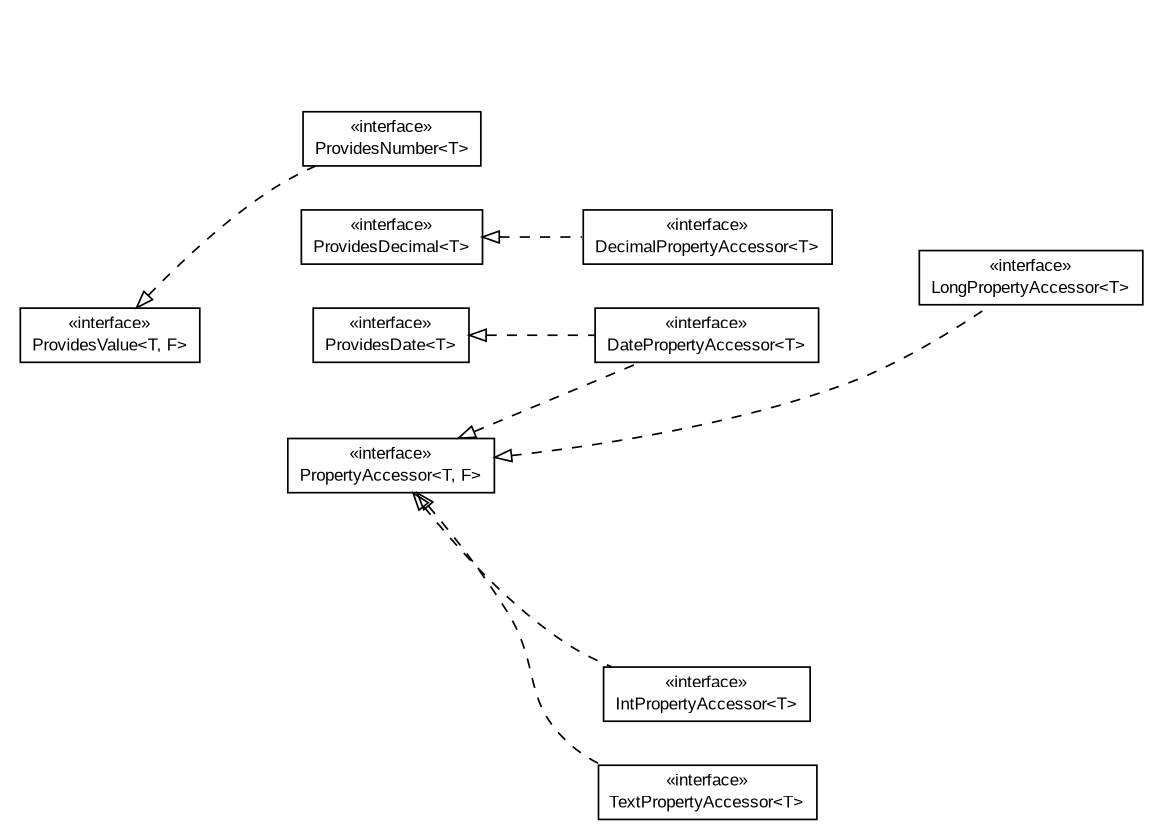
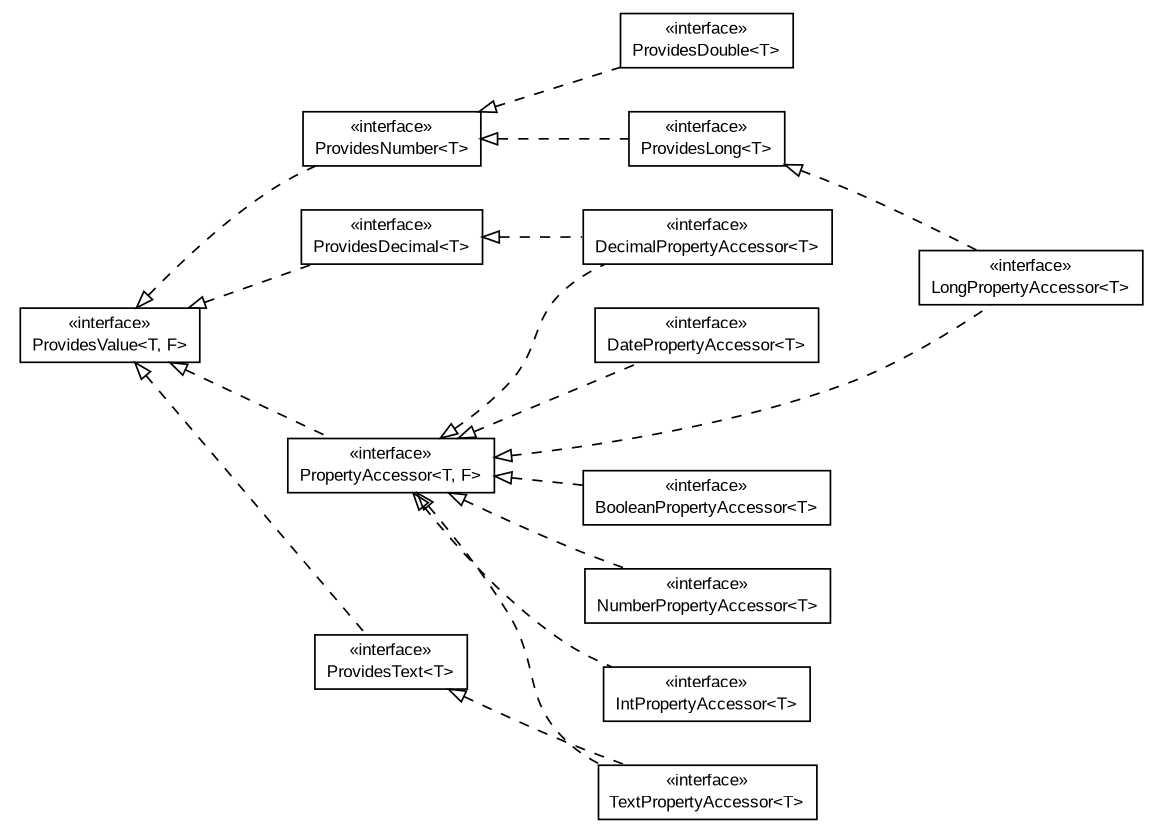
  digraph {
    nodesep=0.25
    rankdir=LR
    ranksep=0.5
    node [fontcolor=black fontname=arial fontsize=10.0 shape=plaintext]
    edge [arrowtail=empty dir=back fontname=arial fontsize=10 headport=p labelfontname=arial labelfontsize=10 style=dashed tailport=p]
    n1 [label=<<table title="org.turbogwt.mvp.databind.client.property.TextPropertyAccessor" border="0" cellborder="1" cellspacing="0" cellpadding="2" port="p" href="./TextPropertyAccessor.html"> 		<tr><td><table border="0" cellspacing="0" cellpadding="1"> <tr><td align="center" balign="center"> &#171;interface&#187; </td></tr> <tr><td align="center" balign="center"> TextPropertyAccessor&lt;T&gt; </td></tr> 		</table></td></tr> 		</table>>]
    n2 [label=<<table title="org.turbogwt.mvp.databind.client.property.ProvidesValue" border="0" cellborder="1" cellspacing="0" cellpadding="2" port="p" href="./ProvidesValue.html"> 		<tr><td><table border="0" cellspacing="0" cellpadding="1"> <tr><td align="center" balign="center"> &#171;interface&#187; </td></tr> <tr><td align="center" balign="center"> ProvidesValue&lt;T, F&gt; </td></tr> 		</table></td></tr> 		</table>>]
+   n3 [label=<<table title="org.turbogwt.mvp.databind.client.property.ProvidesText" border="0" cellborder="1" cellspacing="0" cellpadding="2" port="p" href="./ProvidesText.html"> 		<tr><td><table border="0" cellspacing="0" cellpadding="1"> <tr><td align="center" balign="center"> &#171;interface&#187; </td></tr> <tr><td align="center" balign="center"> ProvidesText&lt;T&gt; </td></tr> 		</table></td></tr> 		</table>>]
    n4 [label=<<table title="org.turbogwt.mvp.databind.client.property.ProvidesNumber" border="0" cellborder="1" cellspacing="0" cellpadding="2" port="p" href="./ProvidesNumber.html"> 		<tr><td><table border="0" cellspacing="0" cellpadding="1"> <tr><td align="center" balign="center"> &#171;interface&#187; </td></tr> <tr><td align="center" balign="center"> ProvidesNumber&lt;T&gt; </td></tr> 		</table></td></tr> 		</table>>]
    n5 [label=<<table title="org.turbogwt.mvp.databind.client.property.ProvidesDecimal" border="0" cellborder="1" cellspacing="0" cellpadding="2" port="p" href="./ProvidesDecimal.html"> 		<tr><td><table border="0" cellspacing="0" cellpadding="1"> <tr><td align="center" balign="center"> &#171;interface&#187; </td></tr> <tr><td align="center" balign="center"> ProvidesDecimal&lt;T&gt; </td></tr> 		</table></td></tr> 		</table>>]
    n6 [label=<<table title="org.turbogwt.mvp.databind.client.property.PropertyAccessor" border="0" cellborder="1" cellspacing="0" cellpadding="2" port="p" href="./PropertyAccessor.html"> 		<tr><td><table border="0" cellspacing="0" cellpadding="1"> <tr><td align="center" balign="center"> &#171;interface&#187; </td></tr> <tr><td align="center" balign="center"> PropertyAccessor&lt;T, F&gt; </td></tr> 		</table></td></tr> 		</table>>]
+   n7 [label=<<table title="org.turbogwt.mvp.databind.client.property.ProvidesLong" border="0" cellborder="1" cellspacing="0" cellpadding="2" port="p" href="./ProvidesLong.html"> 		<tr><td><table border="0" cellspacing="0" cellpadding="1"> <tr><td align="center" balign="center"> &#171;interface&#187; </td></tr> <tr><td align="center" balign="center"> ProvidesLong&lt;T&gt; </td></tr> 		</table></td></tr> 		</table>>]
+   n8 [label=<<table title="org.turbogwt.mvp.databind.client.property.ProvidesDouble" border="0" cellborder="1" cellspacing="0" cellpadding="2" port="p" href="./ProvidesDouble.html"> 		<tr><td><table border="0" cellspacing="0" cellpadding="1"> <tr><td align="center" balign="center"> &#171;interface&#187; </td></tr> <tr><td align="center" balign="center"> ProvidesDouble&lt;T&gt; </td></tr> 		</table></td></tr> 		</table>>]
    n9 [label=<<table title="org.turbogwt.mvp.databind.client.property.DecimalPropertyAccessor" border="0" cellborder="1" cellspacing="0" cellpadding="2" port="p" href="./DecimalPropertyAccessor.html"> 		<tr><td><table border="0" cellspacing="0" cellpadding="1"> <tr><td align="center" balign="center"> &#171;interface&#187; </td></tr> <tr><td align="center" balign="center"> DecimalPropertyAccessor&lt;T&gt; </td></tr> 		</table></td></tr> 		</table>>]
-   n10 [label=<<table title="org.turbogwt.mvp.databind.client.property.ProvidesDate" border="0" cellborder="1" cellspacing="0" cellpadding="2" port="p" href="./ProvidesDate.html"> 		<tr><td><table border="0" cellspacing="0" cellpadding="1"> <tr><td align="center" balign="center"> &#171;interface&#187; </td></tr> <tr><td align="center" balign="center"> ProvidesDate&lt;T&gt; </td></tr> 		</table></td></tr> 		</table>>]
    n11 [label=<<table title="org.turbogwt.mvp.databind.client.property.DatePropertyAccessor" border="0" cellborder="1" cellspacing="0" cellpadding="2" port="p" href="./DatePropertyAccessor.html"> 		<tr><td><table border="0" cellspacing="0" cellpadding="1"> <tr><td align="center" balign="center"> &#171;interface&#187; </td></tr> <tr><td align="center" balign="center"> DatePropertyAccessor&lt;T&gt; </td></tr> 		</table></td></tr> 		</table>>]
    n12 [label=<<table title="org.turbogwt.mvp.databind.client.property.LongPropertyAccessor" border="0" cellborder="1" cellspacing="0" cellpadding="2" port="p" href="./LongPropertyAccessor.html"> 		<tr><td><table border="0" cellspacing="0" cellpadding="1"> <tr><td align="center" balign="center"> &#171;interface&#187; </td></tr> <tr><td align="center" balign="center"> LongPropertyAccessor&lt;T&gt; </td></tr> 		</table></td></tr> 		</table>>]
    n13 [label=<<table title="org.turbogwt.mvp.databind.client.property.IntPropertyAccessor" border="0" cellborder="1" cellspacing="0" cellpadding="2" port="p" href="./IntPropertyAccessor.html"> 		<tr><td><table border="0" cellspacing="0" cellpadding="1"> <tr><td align="center" balign="center"> &#171;interface&#187; </td></tr> <tr><td align="center" balign="center"> IntPropertyAccessor&lt;T&gt; </td></tr> 		</table></td></tr> 		</table>>]
+   n14 [label=<<table title="org.turbogwt.mvp.databind.client.property.BooleanPropertyAccessor" border="0" cellborder="1" cellspacing="0" cellpadding="2" port="p" href="./BooleanPropertyAccessor.html"> 		<tr><td><table border="0" cellspacing="0" cellpadding="1"> <tr><td align="center" balign="center"> &#171;interface&#187; </td></tr> <tr><td align="center" balign="center"> BooleanPropertyAccessor&lt;T&gt; </td></tr> 		</table></td></tr> 		</table>>]
+   n15 [label=<<table title="org.turbogwt.mvp.databind.client.property.NumberPropertyAccessor" border="0" cellborder="1" cellspacing="0" cellpadding="2" port="p" href="./NumberPropertyAccessor.html"> 		<tr><td><table border="0" cellspacing="0" cellpadding="1"> <tr><td align="center" balign="center"> &#171;interface&#187; </td></tr> <tr><td align="center" balign="center"> NumberPropertyAccessor&lt;T&gt; </td></tr> 		</table></td></tr> 		</table>>]
+   n2 -> n3
    n2 -> n4
+   n2 -> n5
+   n2 -> n6
+   n3 -> n1
+   n4 -> n7
+   n4 -> n8
    n5 -> n9
    n6 -> n1
+   n6 -> n9
    n6 -> n11
    n6 -> n12
    n6 -> n13
-   n10 -> n11
+   n6 -> n14
+   n6 -> n15
+   n7 -> n12
  }
